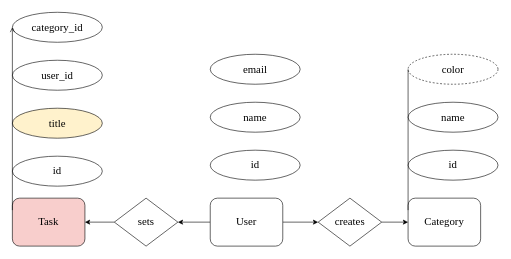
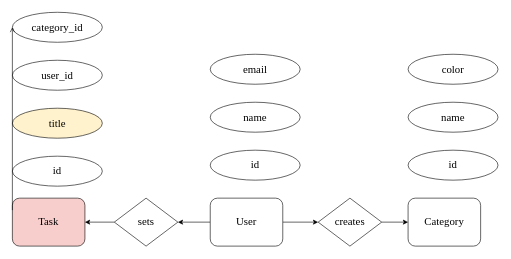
  <mxCell id="0" />
  <mxCell id="1" parent="0" />
  <mxCell id="2" value="&lt;font face=&quot;Times New Roman&quot; style=&quot;font-size: 18px;&quot;&gt;Task&lt;/font&gt;" style="rounded=1;whiteSpace=wrap;html=1;fillColor=#f8cecc;" vertex="1" parent="1"><mxGeometry x="20" y="330" width="121" height="80" as="geometry" /></mxCell>
  <mxCell id="3" style="edgeStyle=orthogonalEdgeStyle;rounded=0;orthogonalLoop=1;jettySize=auto;html=1;exitX=0;exitY=0.5;exitDx=0;exitDy=0;entryX=1;entryY=0.5;entryDx=0;entryDy=0;" edge="1" parent="1" source="5" target="8"><mxGeometry relative="1" as="geometry" /></mxCell>
  <mxCell id="4" style="edgeStyle=orthogonalEdgeStyle;rounded=0;orthogonalLoop=1;jettySize=auto;html=1;exitX=1;exitY=0.5;exitDx=0;exitDy=0;entryX=0;entryY=0.5;entryDx=0;entryDy=0;" edge="1" parent="1" source="5" target="10"><mxGeometry relative="1" as="geometry" /></mxCell>
  <mxCell id="5" value="&lt;font face=&quot;Times New Roman&quot; style=&quot;font-size: 18px;&quot;&gt;User&lt;/font&gt;" style="rounded=1;whiteSpace=wrap;html=1;" vertex="1" parent="1"><mxGeometry x="350" y="330" width="121" height="80" as="geometry" /></mxCell>
  <mxCell id="6" value="&lt;font face=&quot;Times New Roman&quot; style=&quot;font-size: 18px;&quot;&gt;Category&lt;/font&gt;" style="rounded=1;whiteSpace=wrap;html=1;" vertex="1" parent="1"><mxGeometry x="680" y="330" width="121" height="80" as="geometry" /></mxCell>
  <mxCell id="7" style="edgeStyle=orthogonalEdgeStyle;rounded=0;orthogonalLoop=1;jettySize=auto;html=1;exitX=0;exitY=0.5;exitDx=0;exitDy=0;entryX=1;entryY=0.5;entryDx=0;entryDy=0;" edge="1" parent="1" source="8" target="2"><mxGeometry relative="1" as="geometry" /></mxCell>
  <mxCell id="8" value="&lt;font style=&quot;font-size: 18px;&quot; face=&quot;Times New Roman&quot;&gt;sets&lt;/font&gt;" style="rhombus;whiteSpace=wrap;html=1;" vertex="1" parent="1"><mxGeometry x="190" y="330" width="106" height="80" as="geometry" /></mxCell>
  <mxCell id="9" style="edgeStyle=orthogonalEdgeStyle;rounded=0;orthogonalLoop=1;jettySize=auto;html=1;exitX=1;exitY=0.5;exitDx=0;exitDy=0;entryX=0;entryY=0.5;entryDx=0;entryDy=0;" edge="1" parent="1" source="10" target="6"><mxGeometry relative="1" as="geometry" /></mxCell>
  <mxCell id="10" value="&lt;font face=&quot;Times New Roman&quot; style=&quot;font-size: 18px;&quot;&gt;creates&lt;/font&gt;" style="rhombus;whiteSpace=wrap;html=1;" vertex="1" parent="1"><mxGeometry x="530" y="330" width="106" height="80" as="geometry" /></mxCell>
  <mxCell id="11" value="&lt;font style=&quot;font-size: 18px;&quot; face=&quot;Times New Roman&quot;&gt;id&lt;/font&gt;" style="ellipse;whiteSpace=wrap;html=1;" vertex="1" parent="1"><mxGeometry x="20" y="260" width="150" height="50" as="geometry" /></mxCell>
  <mxCell id="12" value="&lt;font face=&quot;Times New Roman&quot; style=&quot;font-size: 18px;&quot;&gt;title&lt;/font&gt;" style="ellipse;whiteSpace=wrap;html=1;fillColor=#fff2cc;" vertex="1" parent="1"><mxGeometry x="20" y="180" width="150" height="50" as="geometry" /></mxCell>
  <mxCell id="13" value="&lt;font face=&quot;Times New Roman&quot; style=&quot;font-size: 18px;&quot;&gt;user_id&lt;/font&gt;" style="ellipse;whiteSpace=wrap;html=1;" vertex="1" parent="1"><mxGeometry x="20" y="100" width="150" height="50" as="geometry" /></mxCell>
  <mxCell id="14" value="&lt;font face=&quot;Times New Roman&quot; style=&quot;font-size: 18px;&quot;&gt;id&lt;/font&gt;" style="ellipse;whiteSpace=wrap;html=1;" vertex="1" parent="1"><mxGeometry x="350" y="250" width="150" height="50" as="geometry" /></mxCell>
  <mxCell id="15" value="&lt;font face=&quot;Times New Roman&quot; style=&quot;font-size: 18px;&quot;&gt;category_id&lt;/font&gt;" style="ellipse;whiteSpace=wrap;html=1;" vertex="1" parent="1"><mxGeometry x="20" y="20" width="150" height="50" as="geometry" /></mxCell>
  <mxCell id="16" value="&lt;font face=&quot;Times New Roman&quot; style=&quot;font-size: 18px;&quot;&gt;name&lt;/font&gt;" style="ellipse;whiteSpace=wrap;html=1;" vertex="1" parent="1"><mxGeometry x="350" y="170" width="150" height="50" as="geometry" /></mxCell>
  <mxCell id="17" value="&lt;font face=&quot;Times New Roman&quot; style=&quot;font-size: 18px;&quot;&gt;email&lt;/font&gt;" style="ellipse;whiteSpace=wrap;html=1;" vertex="1" parent="1"><mxGeometry x="350" y="90" width="150" height="50" as="geometry" /></mxCell>
  <mxCell id="18" value="&lt;font face=&quot;Times New Roman&quot; style=&quot;font-size: 18px;&quot;&gt;id&lt;/font&gt;" style="ellipse;whiteSpace=wrap;html=1;" vertex="1" parent="1"><mxGeometry x="680" y="250" width="150" height="50" as="geometry" /></mxCell>
  <mxCell id="19" value="&lt;font face=&quot;Times New Roman&quot; style=&quot;font-size: 18px;&quot;&gt;name&lt;/font&gt;" style="ellipse;whiteSpace=wrap;html=1;" vertex="1" parent="1"><mxGeometry x="680" y="170" width="150" height="50" as="geometry" /></mxCell>
- <mxCell id="20" value="&lt;font style=&quot;font-size: 18px;&quot; face=&quot;Times New Roman&quot;&gt;color&lt;/font&gt;" style="ellipse;whiteSpace=wrap;html=1;dashed=1;" vertex="1" parent="1"><mxGeometry x="680" y="90" width="150" height="50" as="geometry" /></mxCell>
- <mxCell id="21" value="" style="endArrow=none;html=1;rounded=0;entryX=0;entryY=0.25;entryDx=0;entryDy=0;exitX=0;exitY=0.5;exitDx=0;exitDy=0;" edge="1" parent="1" source="20" target="6"><mxGeometry width="50" height="50" relative="1" as="geometry"><mxPoint x="380" y="440" as="sourcePoint" /><mxPoint x="430" y="390" as="targetPoint" /></mxGeometry></mxCell>
+ <mxCell id="20" value="&lt;font style=&quot;font-size: 18px;&quot; face=&quot;Times New Roman&quot;&gt;color&lt;/font&gt;" style="ellipse;whiteSpace=wrap;html=1;" vertex="1" parent="1"><mxGeometry x="680" y="90" width="150" height="50" as="geometry" /></mxCell>
  <mxCell id="22" value="" style="endArrow=open;html=1;rounded=0;exitX=0;exitY=0.25;exitDx=0;exitDy=0;entryX=0;entryY=0.5;entryDx=0;entryDy=0;" edge="1" parent="1" source="2" target="15"><mxGeometry width="50" height="50" relative="1" as="geometry"><mxPoint x="380" y="440" as="sourcePoint" /><mxPoint x="430" y="390" as="targetPoint" /></mxGeometry></mxCell>
